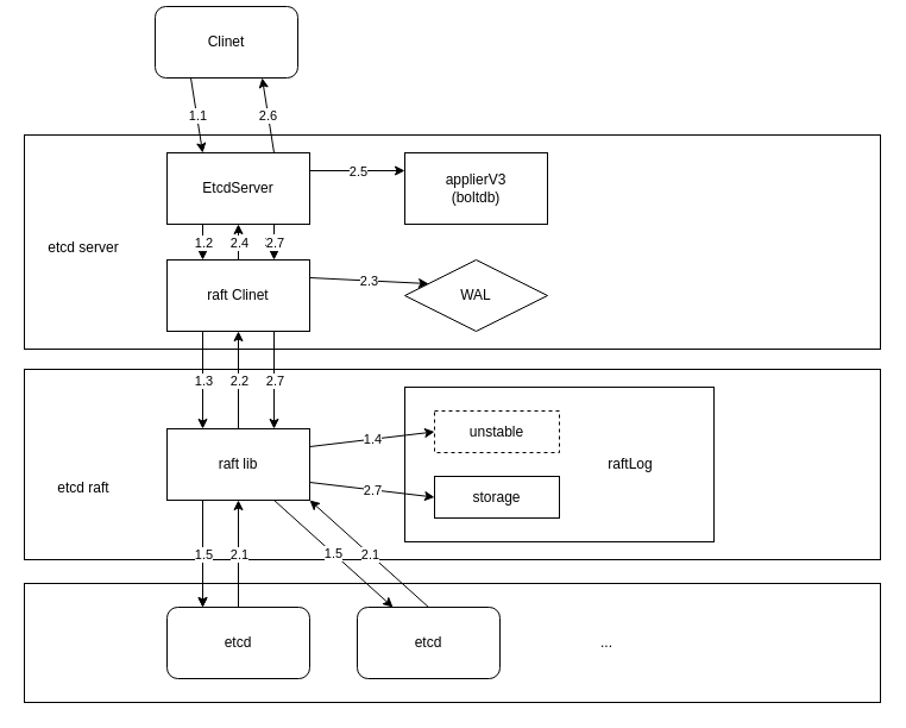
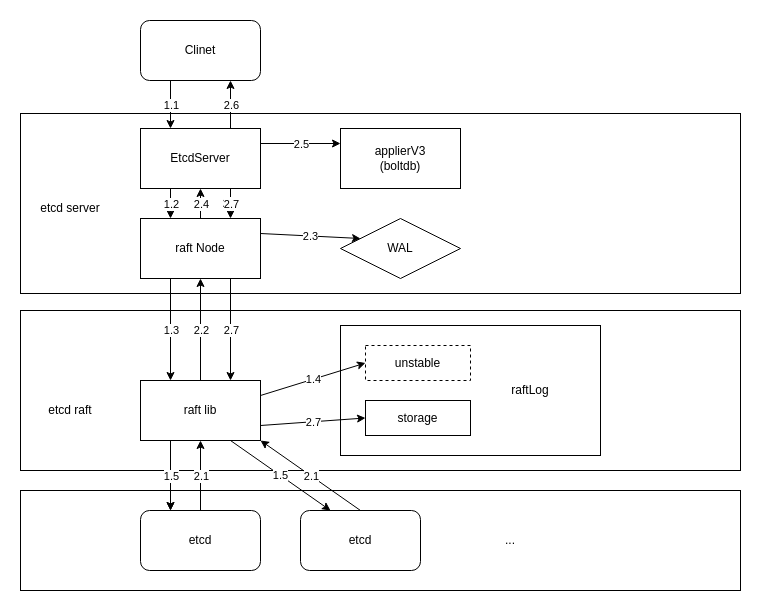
  <mxCell id="0" />
  <mxCell id="1" parent="0" />
- <mxCell id="2" value="Clinet" style="rounded=1;whiteSpace=wrap;html=1;" parent="1" vertex="1"><mxGeometry x="130" y="5" width="120" height="60" as="geometry" /></mxCell>
+ <mxCell id="2" value="Clinet" style="rounded=1;whiteSpace=wrap;html=1;" parent="1" vertex="1"><mxGeometry x="140" y="20" width="120" height="60" as="geometry" /></mxCell>
  <mxCell id="3" value="" style="rounded=0;whiteSpace=wrap;html=1;fontStyle=1" parent="1" vertex="1"><mxGeometry x="20" y="113" width="720" height="180" as="geometry" /></mxCell>
  <mxCell id="4" value="EtcdServer" style="rounded=0;whiteSpace=wrap;html=1;" parent="1" vertex="1"><mxGeometry x="140" y="128" width="120" height="60" as="geometry" /></mxCell>
- <mxCell id="5" value="raft Clinet" style="rounded=0;whiteSpace=wrap;html=1;" parent="1" vertex="1"><mxGeometry x="140" y="218" width="120" height="60" as="geometry" /></mxCell>
+ <mxCell id="5" value="raft Node" style="rounded=0;whiteSpace=wrap;html=1;" parent="1" vertex="1"><mxGeometry x="140" y="218" width="120" height="60" as="geometry" /></mxCell>
  <mxCell id="6" value="applierV3&lt;br&gt;(boltdb)" style="whiteSpace=wrap;html=1;rounded=0;" parent="1" vertex="1"><mxGeometry x="340" y="128" width="120" height="60" as="geometry" /></mxCell>
  <mxCell id="7" value="WAL" style="rhombus;whiteSpace=wrap;html=1;" parent="1" vertex="1"><mxGeometry x="340" y="218" width="120" height="60" as="geometry" /></mxCell>
  <mxCell id="8" value="" style="rounded=0;whiteSpace=wrap;html=1;" parent="1" vertex="1"><mxGeometry x="20" y="310" width="720" height="160" as="geometry" /></mxCell>
- <mxCell id="9" value="raft lib" style="rounded=0;whiteSpace=wrap;html=1;" parent="1" vertex="1"><mxGeometry x="140" y="360" width="120" height="60" as="geometry" /></mxCell>
+ <mxCell id="9" value="raft lib" style="rounded=0;whiteSpace=wrap;html=1;" parent="1" vertex="1"><mxGeometry x="140" y="380" width="120" height="60" as="geometry" /></mxCell>
  <mxCell id="10" value="" style="whiteSpace=wrap;html=1;rounded=0;" parent="1" vertex="1"><mxGeometry x="340" y="325" width="260" height="130" as="geometry" /></mxCell>
  <mxCell id="11" value="raftLog" style="text;html=1;strokeColor=none;fillColor=none;align=center;verticalAlign=middle;whiteSpace=wrap;rounded=0;" parent="1" vertex="1"><mxGeometry x="510" y="380" width="40" height="20" as="geometry" /></mxCell>
  <mxCell id="12" value="unstable" style="rounded=0;whiteSpace=wrap;html=1;dashed=1;" parent="1" vertex="1"><mxGeometry x="365" y="345" width="105" height="35" as="geometry" /></mxCell>
  <mxCell id="13" value="storage" style="rounded=0;whiteSpace=wrap;html=1;" parent="1" vertex="1"><mxGeometry x="365" y="400" width="105" height="35" as="geometry" /></mxCell>
  <mxCell id="14" value="etcd server" style="text;html=1;strokeColor=none;fillColor=none;align=center;verticalAlign=middle;whiteSpace=wrap;rounded=0;" parent="1" vertex="1"><mxGeometry x="30" y="198" width="80" height="20" as="geometry" /></mxCell>
  <mxCell id="15" value="etcd raft" style="text;html=1;strokeColor=none;fillColor=none;align=center;verticalAlign=middle;whiteSpace=wrap;rounded=0;" parent="1" vertex="1"><mxGeometry x="30" y="400" width="80" height="20" as="geometry" /></mxCell>
  <mxCell id="16" value="" style="rounded=0;whiteSpace=wrap;html=1;" parent="1" vertex="1"><mxGeometry x="20" y="490" width="720" height="100" as="geometry" /></mxCell>
  <mxCell id="17" value="etcd" style="rounded=1;whiteSpace=wrap;html=1;" parent="1" vertex="1"><mxGeometry x="140" y="510" width="120" height="60" as="geometry" /></mxCell>
  <mxCell id="18" value="etcd" style="rounded=1;whiteSpace=wrap;html=1;" parent="1" vertex="1"><mxGeometry x="300" y="510" width="120" height="60" as="geometry" /></mxCell>
  <mxCell id="19" value="..." style="text;html=1;strokeColor=none;fillColor=none;align=center;verticalAlign=middle;whiteSpace=wrap;rounded=0;" parent="1" vertex="1"><mxGeometry x="490" y="530" width="40" height="20" as="geometry" /></mxCell>
  <mxCell id="20" value="" style="endArrow=classic;html=1;exitX=0.25;exitY=1;exitDx=0;exitDy=0;entryX=0.25;entryY=0;entryDx=0;entryDy=0;" parent="1" source="2" target="4" edge="1"><mxGeometry relative="1" as="geometry"><mxPoint x="90" y="40" as="sourcePoint" /><mxPoint x="190" y="40" as="targetPoint" /></mxGeometry></mxCell>
  <mxCell id="21" value="1.1" style="edgeLabel;resizable=0;html=1;align=center;verticalAlign=middle;" parent="20" connectable="0" vertex="1"><mxGeometry relative="1" as="geometry" /></mxCell>
  <mxCell id="22" value="" style="endArrow=classic;html=1;exitX=0.75;exitY=0;exitDx=0;exitDy=0;entryX=0.75;entryY=1;entryDx=0;entryDy=0;" parent="1" source="4" target="2" edge="1"><mxGeometry relative="1" as="geometry"><mxPoint x="200" y="50" as="sourcePoint" /><mxPoint x="300" y="50" as="targetPoint" /></mxGeometry></mxCell>
  <mxCell id="23" value="2.6" style="edgeLabel;resizable=0;html=1;align=center;verticalAlign=middle;" parent="22" connectable="0" vertex="1"><mxGeometry relative="1" as="geometry" /></mxCell>
  <mxCell id="24" value="" style="endArrow=classic;html=1;exitX=0.25;exitY=1;exitDx=0;exitDy=0;entryX=0.25;entryY=0;entryDx=0;entryDy=0;" parent="1" source="4" target="5" edge="1"><mxGeometry relative="1" as="geometry"><mxPoint x="60" y="198" as="sourcePoint" /><mxPoint x="150" y="198" as="targetPoint" /></mxGeometry></mxCell>
  <mxCell id="25" value="1.2" style="edgeLabel;resizable=0;html=1;align=center;verticalAlign=middle;" parent="24" connectable="0" vertex="1"><mxGeometry relative="1" as="geometry" /></mxCell>
  <mxCell id="26" value="" style="endArrow=classic;html=1;exitX=0.5;exitY=0;exitDx=0;exitDy=0;entryX=0.5;entryY=1;entryDx=0;entryDy=0;" parent="1" source="5" target="4" edge="1"><mxGeometry relative="1" as="geometry"><mxPoint x="210" y="203" as="sourcePoint" /><mxPoint x="270" y="203" as="targetPoint" /></mxGeometry></mxCell>
  <mxCell id="27" value="2.4" style="edgeLabel;resizable=0;html=1;align=center;verticalAlign=middle;" parent="26" connectable="0" vertex="1"><mxGeometry relative="1" as="geometry" /></mxCell>
  <mxCell id="28" value="2.7" style="endArrow=classic;html=1;exitX=0.75;exitY=1;exitDx=0;exitDy=0;entryX=0.75;entryY=0;entryDx=0;entryDy=0;" parent="1" source="4" target="5" edge="1"><mxGeometry relative="1" as="geometry"><mxPoint x="230" y="203" as="sourcePoint" /><mxPoint x="330" y="203" as="targetPoint" /></mxGeometry></mxCell>
  <mxCell id="29" value="2.7" style="edgeLabel;resizable=0;html=1;align=center;verticalAlign=middle;" parent="28" connectable="0" vertex="1"><mxGeometry relative="1" as="geometry" /></mxCell>
  <mxCell id="30" value="" style="endArrow=classic;html=1;" parent="1" edge="1"><mxGeometry relative="1" as="geometry"><mxPoint x="260" y="143" as="sourcePoint" /><mxPoint x="340" y="143" as="targetPoint" /></mxGeometry></mxCell>
  <mxCell id="31" value="2.5" style="edgeLabel;resizable=0;html=1;align=center;verticalAlign=middle;" parent="30" connectable="0" vertex="1"><mxGeometry relative="1" as="geometry" /></mxCell>
  <mxCell id="32" value="" style="endArrow=classic;html=1;entryX=0;entryY=0.25;entryDx=0;entryDy=0;exitX=1;exitY=0.25;exitDx=0;exitDy=0;" parent="1" source="5" target="7" edge="1"><mxGeometry relative="1" as="geometry"><mxPoint x="260" y="243" as="sourcePoint" /><mxPoint x="360" y="243" as="targetPoint" /></mxGeometry></mxCell>
  <mxCell id="33" value="2.3" style="edgeLabel;resizable=0;html=1;align=center;verticalAlign=middle;" parent="32" connectable="0" vertex="1"><mxGeometry relative="1" as="geometry" /></mxCell>
  <mxCell id="34" value="" style="endArrow=classic;html=1;exitX=0.25;exitY=1;exitDx=0;exitDy=0;entryX=0.25;entryY=0;entryDx=0;entryDy=0;" parent="1" source="5" target="9" edge="1"><mxGeometry relative="1" as="geometry"><mxPoint x="110" y="320" as="sourcePoint" /><mxPoint x="210" y="320" as="targetPoint" /></mxGeometry></mxCell>
  <mxCell id="35" value="1.3" style="edgeLabel;resizable=0;html=1;align=center;verticalAlign=middle;" parent="34" connectable="0" vertex="1"><mxGeometry relative="1" as="geometry" /></mxCell>
  <mxCell id="36" value="" style="endArrow=classic;html=1;exitX=0.5;exitY=0;exitDx=0;exitDy=0;entryX=0.5;entryY=1;entryDx=0;entryDy=0;" parent="1" source="9" target="5" edge="1"><mxGeometry relative="1" as="geometry"><mxPoint x="230" y="320" as="sourcePoint" /><mxPoint x="330" y="320" as="targetPoint" /></mxGeometry></mxCell>
  <mxCell id="37" value="2.2" style="edgeLabel;resizable=0;html=1;align=center;verticalAlign=middle;" parent="36" connectable="0" vertex="1"><mxGeometry relative="1" as="geometry" /></mxCell>
  <mxCell id="38" value="" style="endArrow=classic;html=1;exitX=0.75;exitY=1;exitDx=0;exitDy=0;entryX=0.75;entryY=0;entryDx=0;entryDy=0;" parent="1" source="5" target="9" edge="1"><mxGeometry relative="1" as="geometry"><mxPoint x="230" y="330" as="sourcePoint" /><mxPoint x="330" y="330" as="targetPoint" /></mxGeometry></mxCell>
  <mxCell id="39" value="2.7" style="edgeLabel;resizable=0;html=1;align=center;verticalAlign=middle;" parent="38" connectable="0" vertex="1"><mxGeometry relative="1" as="geometry" /></mxCell>
  <mxCell id="40" value="" style="endArrow=classic;html=1;exitX=0.25;exitY=1;exitDx=0;exitDy=0;entryX=0.25;entryY=0;entryDx=0;entryDy=0;" parent="1" source="9" target="17" edge="1"><mxGeometry relative="1" as="geometry"><mxPoint x="140" y="460" as="sourcePoint" /><mxPoint x="240" y="460" as="targetPoint" /></mxGeometry></mxCell>
  <mxCell id="41" value="1.5" style="edgeLabel;resizable=0;html=1;align=center;verticalAlign=middle;" parent="40" connectable="0" vertex="1"><mxGeometry relative="1" as="geometry" /></mxCell>
  <mxCell id="42" value="" style="endArrow=classic;html=1;entryX=0.5;entryY=1;entryDx=0;entryDy=0;" parent="1" source="17" target="9" edge="1"><mxGeometry relative="1" as="geometry"><mxPoint x="200" y="520" as="sourcePoint" /><mxPoint x="300" y="520" as="targetPoint" /></mxGeometry></mxCell>
  <mxCell id="43" value="2.1" style="edgeLabel;resizable=0;html=1;align=center;verticalAlign=middle;" parent="42" connectable="0" vertex="1"><mxGeometry relative="1" as="geometry" /></mxCell>
  <mxCell id="44" value="" style="endArrow=classic;html=1;exitX=0.25;exitY=1;exitDx=0;exitDy=0;entryX=0.25;entryY=0;entryDx=0;entryDy=0;" parent="1" source="9" target="17" edge="1"><mxGeometry relative="1" as="geometry"><mxPoint x="170" y="420" as="sourcePoint" /><mxPoint x="170" y="580" as="targetPoint" /><Array as="points"><mxPoint x="170" y="460" /></Array></mxGeometry></mxCell>
  <mxCell id="45" value="1.5" style="edgeLabel;resizable=0;html=1;align=center;verticalAlign=middle;" parent="44" connectable="0" vertex="1"><mxGeometry relative="1" as="geometry" /></mxCell>
  <mxCell id="46" value="" style="endArrow=classic;html=1;exitX=0.75;exitY=1;exitDx=0;exitDy=0;entryX=0.25;entryY=0;entryDx=0;entryDy=0;" parent="1" source="9" target="18" edge="1"><mxGeometry relative="1" as="geometry"><mxPoint x="170" y="420" as="sourcePoint" /><mxPoint x="170" y="580" as="targetPoint" /><Array as="points" /></mxGeometry></mxCell>
  <mxCell id="47" value="1.5" style="edgeLabel;resizable=0;html=1;align=center;verticalAlign=middle;" parent="46" connectable="0" vertex="1"><mxGeometry relative="1" as="geometry" /></mxCell>
  <mxCell id="48" value="" style="endArrow=classic;html=1;entryX=1;entryY=1;entryDx=0;entryDy=0;exitX=0.5;exitY=0;exitDx=0;exitDy=0;" parent="1" source="18" target="9" edge="1"><mxGeometry relative="1" as="geometry"><mxPoint x="200" y="520" as="sourcePoint" /><mxPoint x="300" y="520" as="targetPoint" /></mxGeometry></mxCell>
  <mxCell id="49" value="2.1" style="edgeLabel;resizable=0;html=1;align=center;verticalAlign=middle;" parent="48" connectable="0" vertex="1"><mxGeometry relative="1" as="geometry" /></mxCell>
  <mxCell id="50" value="" style="endArrow=classic;html=1;exitX=1;exitY=0.25;exitDx=0;exitDy=0;entryX=0;entryY=0.5;entryDx=0;entryDy=0;" parent="1" source="9" target="12" edge="1"><mxGeometry relative="1" as="geometry"><mxPoint x="260" y="370" as="sourcePoint" /><mxPoint x="360" y="370" as="targetPoint" /></mxGeometry></mxCell>
  <mxCell id="51" value="1.4" style="edgeLabel;resizable=0;html=1;align=center;verticalAlign=middle;" parent="50" connectable="0" vertex="1"><mxGeometry relative="1" as="geometry" /></mxCell>
  <mxCell id="52" value="" style="endArrow=classic;html=1;exitX=1;exitY=0.75;exitDx=0;exitDy=0;entryX=0;entryY=0.5;entryDx=0;entryDy=0;" parent="1" source="9" target="13" edge="1"><mxGeometry relative="1" as="geometry"><mxPoint x="260" y="390" as="sourcePoint" /><mxPoint x="360" y="390" as="targetPoint" /></mxGeometry></mxCell>
  <mxCell id="53" value="2.7" style="edgeLabel;resizable=0;html=1;align=center;verticalAlign=middle;" parent="52" connectable="0" vertex="1"><mxGeometry relative="1" as="geometry" /></mxCell>
